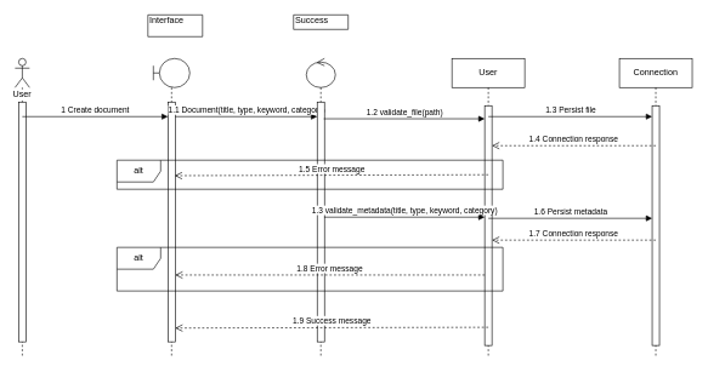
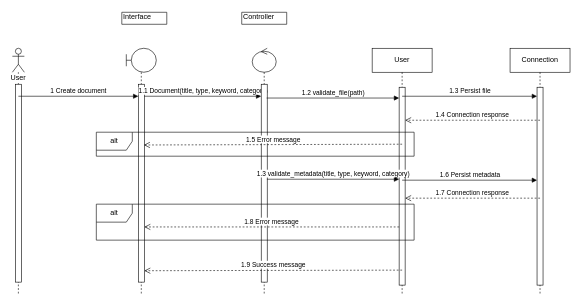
  <mxCell id="0" />
  <mxCell id="1" parent="0" />
  <mxCell id="2" value="User" style="shape=umlLifeline;participant=umlActor;perimeter=lifelinePerimeter;whiteSpace=wrap;html=1;container=1;collapsible=0;recursiveResize=0;verticalAlign=top;spacingTop=36;labelBackgroundColor=#ffffff;outlineConnect=0;" parent="1" vertex="1"><mxGeometry x="20" y="80" width="20" height="410" as="geometry" /></mxCell>
  <mxCell id="3" value="" style="html=1;points=[];perimeter=orthogonalPerimeter;" parent="2" vertex="1"><mxGeometry x="5" y="60" width="10" height="330" as="geometry" /></mxCell>
  <mxCell id="4" value="1 Create document" style="html=1;verticalAlign=bottom;endArrow=block;" parent="2" target="6" edge="1"><mxGeometry width="80" relative="1" as="geometry"><mxPoint x="10" y="80" as="sourcePoint" /><mxPoint x="90" y="80" as="targetPoint" /></mxGeometry></mxCell>
  <mxCell id="5" value="" style="shape=umlLifeline;participant=umlBoundary;perimeter=lifelinePerimeter;whiteSpace=wrap;html=1;container=1;collapsible=0;recursiveResize=0;verticalAlign=top;spacingTop=36;labelBackgroundColor=#ffffff;outlineConnect=0;" parent="1" vertex="1"><mxGeometry x="210" y="80" width="50" height="410" as="geometry" /></mxCell>
  <mxCell id="6" value="" style="html=1;points=[];perimeter=orthogonalPerimeter;" parent="5" vertex="1"><mxGeometry x="20" y="60" width="10" height="330" as="geometry" /></mxCell>
  <mxCell id="7" value="1.1 Document(title, type, keyword, category)" style="html=1;verticalAlign=bottom;endArrow=block;" parent="5" target="9" edge="1"><mxGeometry width="80" relative="1" as="geometry"><mxPoint x="30" y="80" as="sourcePoint" /><mxPoint x="110" y="80" as="targetPoint" /></mxGeometry></mxCell>
  <mxCell id="8" value="" style="shape=umlLifeline;participant=umlControl;perimeter=lifelinePerimeter;whiteSpace=wrap;html=1;container=1;collapsible=0;recursiveResize=0;verticalAlign=top;spacingTop=36;labelBackgroundColor=#ffffff;outlineConnect=0;" parent="1" vertex="1"><mxGeometry x="420" y="80" width="40" height="410" as="geometry" /></mxCell>
  <mxCell id="9" value="" style="html=1;points=[];perimeter=orthogonalPerimeter;" parent="8" vertex="1"><mxGeometry x="15" y="60" width="10" height="330" as="geometry" /></mxCell>
  <mxCell id="10" value="User" style="shape=umlLifeline;perimeter=lifelinePerimeter;whiteSpace=wrap;html=1;container=1;collapsible=0;recursiveResize=0;outlineConnect=0;" parent="1" vertex="1"><mxGeometry x="620" y="80" width="100" height="410" as="geometry" /></mxCell>
  <mxCell id="11" value="" style="html=1;points=[];perimeter=orthogonalPerimeter;" parent="10" vertex="1"><mxGeometry x="45" y="65" width="10" height="330" as="geometry" /></mxCell>
  <mxCell id="12" value="1.3 Persist file" style="html=1;verticalAlign=bottom;endArrow=block;" edge="1" parent="10" target="17"><mxGeometry width="80" relative="1" as="geometry"><mxPoint x="50" y="80" as="sourcePoint" /><mxPoint x="130" y="80" as="targetPoint" /></mxGeometry></mxCell>
  <mxCell id="13" value="1.6 Persist metadata" style="html=1;verticalAlign=bottom;endArrow=block;" edge="1" parent="10" target="17"><mxGeometry width="80" relative="1" as="geometry"><mxPoint x="50" y="220" as="sourcePoint" /><mxPoint x="130" y="220" as="targetPoint" /></mxGeometry></mxCell>
- <mxCell id="14" value="Interface" style="shape=note;whiteSpace=wrap;html=1;size=0;verticalAlign=top;align=left;spacingTop=-6;" parent="1" vertex="1"><mxGeometry x="202.5" y="20" width="75" height="30" as="geometry" /></mxCell>
- <mxCell id="15" value="Success" style="shape=note;whiteSpace=wrap;html=1;size=0;verticalAlign=top;align=left;spacingTop=-6;" parent="1" vertex="1"><mxGeometry x="402.5" y="20" width="75" height="20" as="geometry" /></mxCell>
+ <mxCell id="14" value="Interface" style="shape=note;whiteSpace=wrap;html=1;size=0;verticalAlign=top;align=left;spacingTop=-6;" parent="1" vertex="1"><mxGeometry x="202.5" y="20" width="75" height="20" as="geometry" /></mxCell>
+ <mxCell id="15" value="Controller" style="shape=note;whiteSpace=wrap;html=1;size=0;verticalAlign=top;align=left;spacingTop=-6;" parent="1" vertex="1"><mxGeometry x="402.5" y="20" width="75" height="20" as="geometry" /></mxCell>
  <mxCell id="16" value="Connection" style="shape=umlLifeline;perimeter=lifelinePerimeter;whiteSpace=wrap;html=1;container=1;collapsible=0;recursiveResize=0;outlineConnect=0;" parent="1" vertex="1"><mxGeometry x="850" y="80" width="100" height="410" as="geometry" /></mxCell>
  <mxCell id="17" value="" style="html=1;points=[];perimeter=orthogonalPerimeter;" parent="16" vertex="1"><mxGeometry x="45" y="65" width="10" height="330" as="geometry" /></mxCell>
  <mxCell id="18" value="1.2 validate_file(path)" style="html=1;verticalAlign=bottom;endArrow=block;" parent="1" target="11" edge="1"><mxGeometry width="80" relative="1" as="geometry"><mxPoint x="444" y="163" as="sourcePoint" /><mxPoint x="530" y="160" as="targetPoint" /></mxGeometry></mxCell>
  <mxCell id="19" value="1.3 validate_metadata(title, type, keyword, category)" style="html=1;verticalAlign=bottom;endArrow=block;exitX=0.951;exitY=0.48;exitDx=0;exitDy=0;exitPerimeter=0;" parent="1" source="9" target="11" edge="1"><mxGeometry width="80" relative="1" as="geometry"><mxPoint x="450" y="200" as="sourcePoint" /><mxPoint x="530" y="200" as="targetPoint" /></mxGeometry></mxCell>
  <mxCell id="20" value="alt" style="shape=umlFrame;whiteSpace=wrap;html=1;" parent="1" vertex="1"><mxGeometry x="160" y="220" width="530" height="40" as="geometry" /></mxCell>
  <mxCell id="21" value="1.5 Error message" style="html=1;verticalAlign=bottom;endArrow=open;dashed=1;endSize=8;entryX=0.926;entryY=0.307;entryDx=0;entryDy=0;entryPerimeter=0;" parent="1" target="6" edge="1"><mxGeometry relative="1" as="geometry"><mxPoint x="670" y="240" as="sourcePoint" /><mxPoint x="590" y="240" as="targetPoint" /></mxGeometry></mxCell>
  <mxCell id="22" value="1.4 Connection response" style="html=1;verticalAlign=bottom;endArrow=open;dashed=1;endSize=8;" edge="1" parent="1" target="11"><mxGeometry relative="1" as="geometry"><mxPoint x="900" y="200" as="sourcePoint" /><mxPoint x="820" y="200" as="targetPoint" /></mxGeometry></mxCell>
  <mxCell id="23" value="1.7 Connection response" style="html=1;verticalAlign=bottom;endArrow=open;dashed=1;endSize=8;" edge="1" parent="1" target="11"><mxGeometry relative="1" as="geometry"><mxPoint x="900" y="330" as="sourcePoint" /><mxPoint x="820" y="330" as="targetPoint" /></mxGeometry></mxCell>
  <mxCell id="24" value="1.8 Error message" style="html=1;verticalAlign=bottom;endArrow=open;dashed=1;endSize=8;entryX=0.951;entryY=0.692;entryDx=0;entryDy=0;entryPerimeter=0;" edge="1" parent="1"><mxGeometry relative="1" as="geometry"><mxPoint x="665" y="378" as="sourcePoint" /><mxPoint x="240" y="378" as="targetPoint" /></mxGeometry></mxCell>
  <mxCell id="25" value="alt" style="shape=umlFrame;whiteSpace=wrap;html=1;" vertex="1" parent="1"><mxGeometry x="160" y="340" width="530" height="60" as="geometry" /></mxCell>
  <mxCell id="26" value="1.9 Success message" style="html=1;verticalAlign=bottom;endArrow=open;dashed=1;endSize=8;entryX=0.951;entryY=0.881;entryDx=0;entryDy=0;entryPerimeter=0;" edge="1" parent="1"><mxGeometry relative="1" as="geometry"><mxPoint x="670" y="450" as="sourcePoint" /><mxPoint x="240" y="451" as="targetPoint" /></mxGeometry></mxCell>
